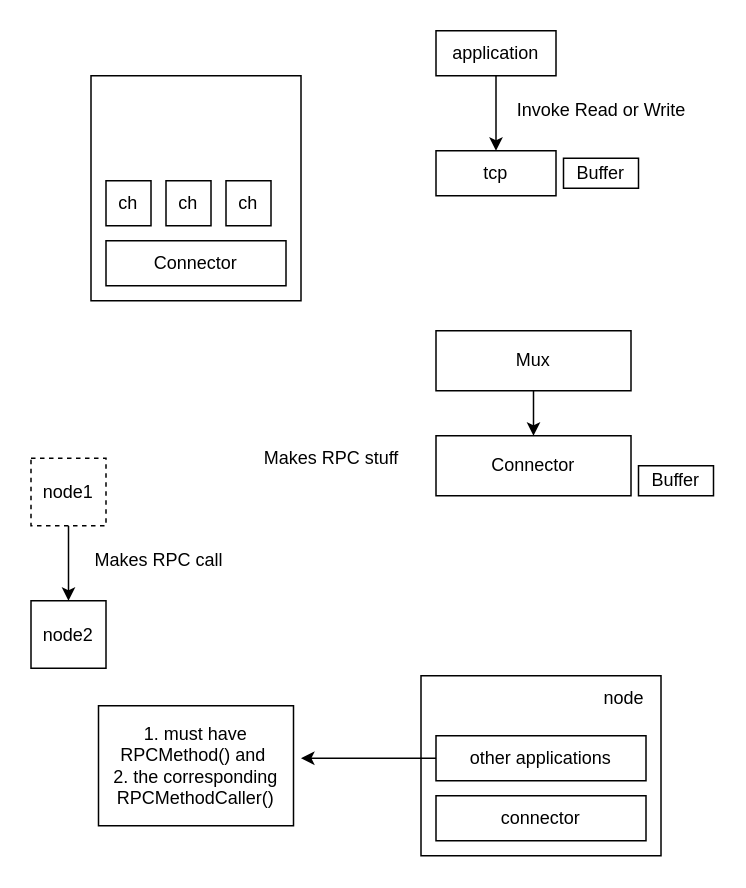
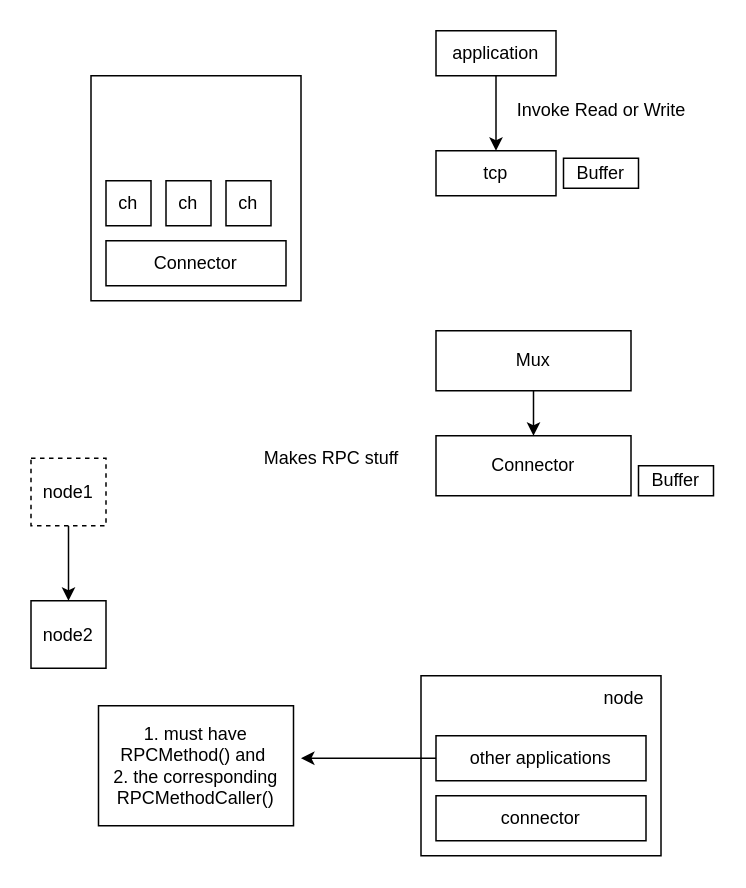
  <mxCell id="0" />
  <mxCell id="1" parent="0" />
  <mxCell id="2" value="" style="whiteSpace=wrap;html=1;" parent="1" vertex="1"><mxGeometry x="60" y="50" width="140" height="150" as="geometry" /></mxCell>
  <mxCell id="3" value="Connector" style="whiteSpace=wrap;html=1;" parent="1" vertex="1"><mxGeometry x="70" y="160" width="120" height="30" as="geometry" /></mxCell>
  <mxCell id="4" value="ch" style="whiteSpace=wrap;html=1;" parent="1" vertex="1"><mxGeometry x="70" y="120" width="30" height="30" as="geometry" /></mxCell>
  <mxCell id="5" value="ch" style="whiteSpace=wrap;html=1;" parent="1" vertex="1"><mxGeometry x="110" y="120" width="30" height="30" as="geometry" /></mxCell>
  <mxCell id="6" value="ch" style="whiteSpace=wrap;html=1;" parent="1" vertex="1"><mxGeometry x="150" y="120" width="30" height="30" as="geometry" /></mxCell>
  <mxCell id="7" value="tcp" style="whiteSpace=wrap;html=1;" parent="1" vertex="1"><mxGeometry x="290" y="100" width="80" height="30" as="geometry" /></mxCell>
  <mxCell id="8" style="edgeStyle=orthogonalEdgeStyle;rounded=0;orthogonalLoop=1;jettySize=auto;html=1;entryX=0.5;entryY=0;entryDx=0;entryDy=0;" parent="1" source="9" target="7" edge="1"><mxGeometry relative="1" as="geometry" /></mxCell>
  <mxCell id="9" value="application" style="whiteSpace=wrap;html=1;" parent="1" vertex="1"><mxGeometry x="290" y="20" width="80" height="30" as="geometry" /></mxCell>
  <mxCell id="10" value="Invoke Read or Write" style="text;html=1;align=center;verticalAlign=middle;resizable=0;points=[];autosize=1;strokeColor=none;fillColor=none;" parent="1" vertex="1"><mxGeometry x="330" y="58" width="140" height="30" as="geometry" /></mxCell>
  <mxCell id="11" value="Connector" style="whiteSpace=wrap;html=1;" parent="1" vertex="1"><mxGeometry x="290" y="290" width="130" height="40" as="geometry" /></mxCell>
  <mxCell id="12" style="edgeStyle=orthogonalEdgeStyle;rounded=0;orthogonalLoop=1;jettySize=auto;html=1;exitX=0.5;exitY=1;exitDx=0;exitDy=0;entryX=0.5;entryY=0;entryDx=0;entryDy=0;" parent="1" source="13" target="11" edge="1"><mxGeometry relative="1" as="geometry" /></mxCell>
  <mxCell id="13" value="Mux" style="whiteSpace=wrap;html=1;" parent="1" vertex="1"><mxGeometry x="290" y="220" width="130" height="40" as="geometry" /></mxCell>
  <mxCell id="14" value="Makes RPC stuff" style="text;html=1;align=center;verticalAlign=middle;resizable=0;points=[];autosize=1;strokeColor=none;fillColor=none;" parent="1" vertex="1"><mxGeometry x="160" y="290" width="120" height="30" as="geometry" /></mxCell>
  <mxCell id="15" value="Buffer" style="whiteSpace=wrap;html=1;" parent="1" vertex="1"><mxGeometry x="375" y="105" width="50" height="20" as="geometry" /></mxCell>
  <mxCell id="16" value="Buffer" style="whiteSpace=wrap;html=1;" parent="1" vertex="1"><mxGeometry x="425" y="310" width="50" height="20" as="geometry" /></mxCell>
  <mxCell id="17" style="edgeStyle=orthogonalEdgeStyle;rounded=0;orthogonalLoop=1;jettySize=auto;html=1;exitX=0.5;exitY=1;exitDx=0;exitDy=0;" parent="1" source="18" target="19" edge="1"><mxGeometry relative="1" as="geometry" /></mxCell>
  <mxCell id="18" value="node1" style="whiteSpace=wrap;html=1;dashed=1;" parent="1" vertex="1"><mxGeometry x="20" y="305" width="50" height="45" as="geometry" /></mxCell>
  <mxCell id="19" value="node2" style="whiteSpace=wrap;html=1;" parent="1" vertex="1"><mxGeometry x="20" y="400" width="50" height="45" as="geometry" /></mxCell>
- <mxCell id="20" value="Makes RPC call" style="text;html=1;align=center;verticalAlign=middle;resizable=0;points=[];autosize=1;strokeColor=none;fillColor=none;" parent="1" vertex="1"><mxGeometry x="50" y="358" width="110" height="30" as="geometry" /></mxCell>
  <mxCell id="21" value="" style="whiteSpace=wrap;html=1;" parent="1" vertex="1"><mxGeometry x="280" y="450" width="160" height="120" as="geometry" /></mxCell>
  <mxCell id="22" value="node" style="text;html=1;align=center;verticalAlign=middle;resizable=0;points=[];autosize=1;strokeColor=none;fillColor=none;" parent="1" vertex="1"><mxGeometry x="390" y="450" width="50" height="30" as="geometry" /></mxCell>
  <mxCell id="23" value="connector" style="whiteSpace=wrap;html=1;" parent="1" vertex="1"><mxGeometry x="290" y="530" width="140" height="30" as="geometry" /></mxCell>
  <mxCell id="24" style="edgeStyle=orthogonalEdgeStyle;rounded=0;orthogonalLoop=1;jettySize=auto;html=1;" edge="1" parent="1" source="25"><mxGeometry relative="1" as="geometry"><mxPoint x="200" y="505" as="targetPoint" /></mxGeometry></mxCell>
  <mxCell id="25" value="other applications" style="whiteSpace=wrap;html=1;" parent="1" vertex="1"><mxGeometry x="290" y="490" width="140" height="30" as="geometry" /></mxCell>
  <mxCell id="26" value="1. must have RPCMethod() and&amp;nbsp;&lt;div&gt;2. the corresponding RPCMethodCaller()&lt;/div&gt;" style="whiteSpace=wrap;html=1;" vertex="1" parent="1"><mxGeometry x="65" y="470" width="130" height="80" as="geometry" /></mxCell>
